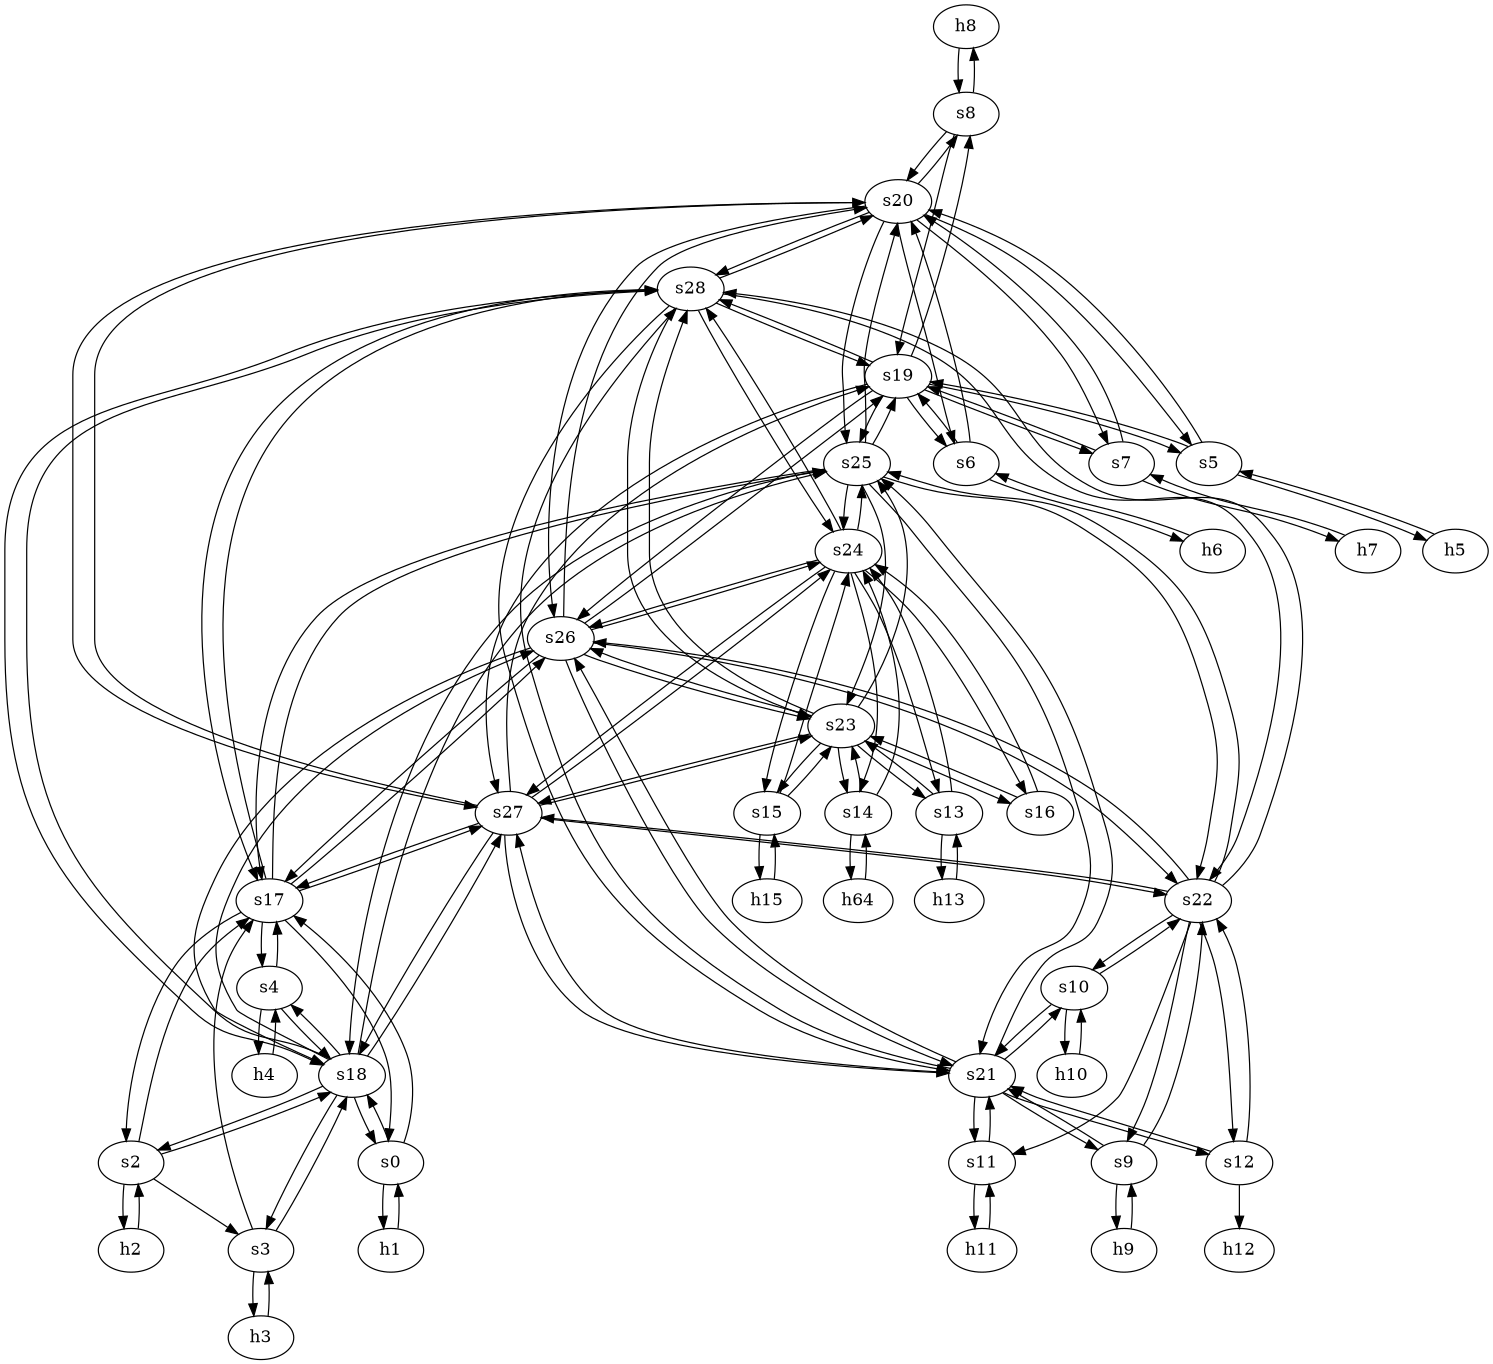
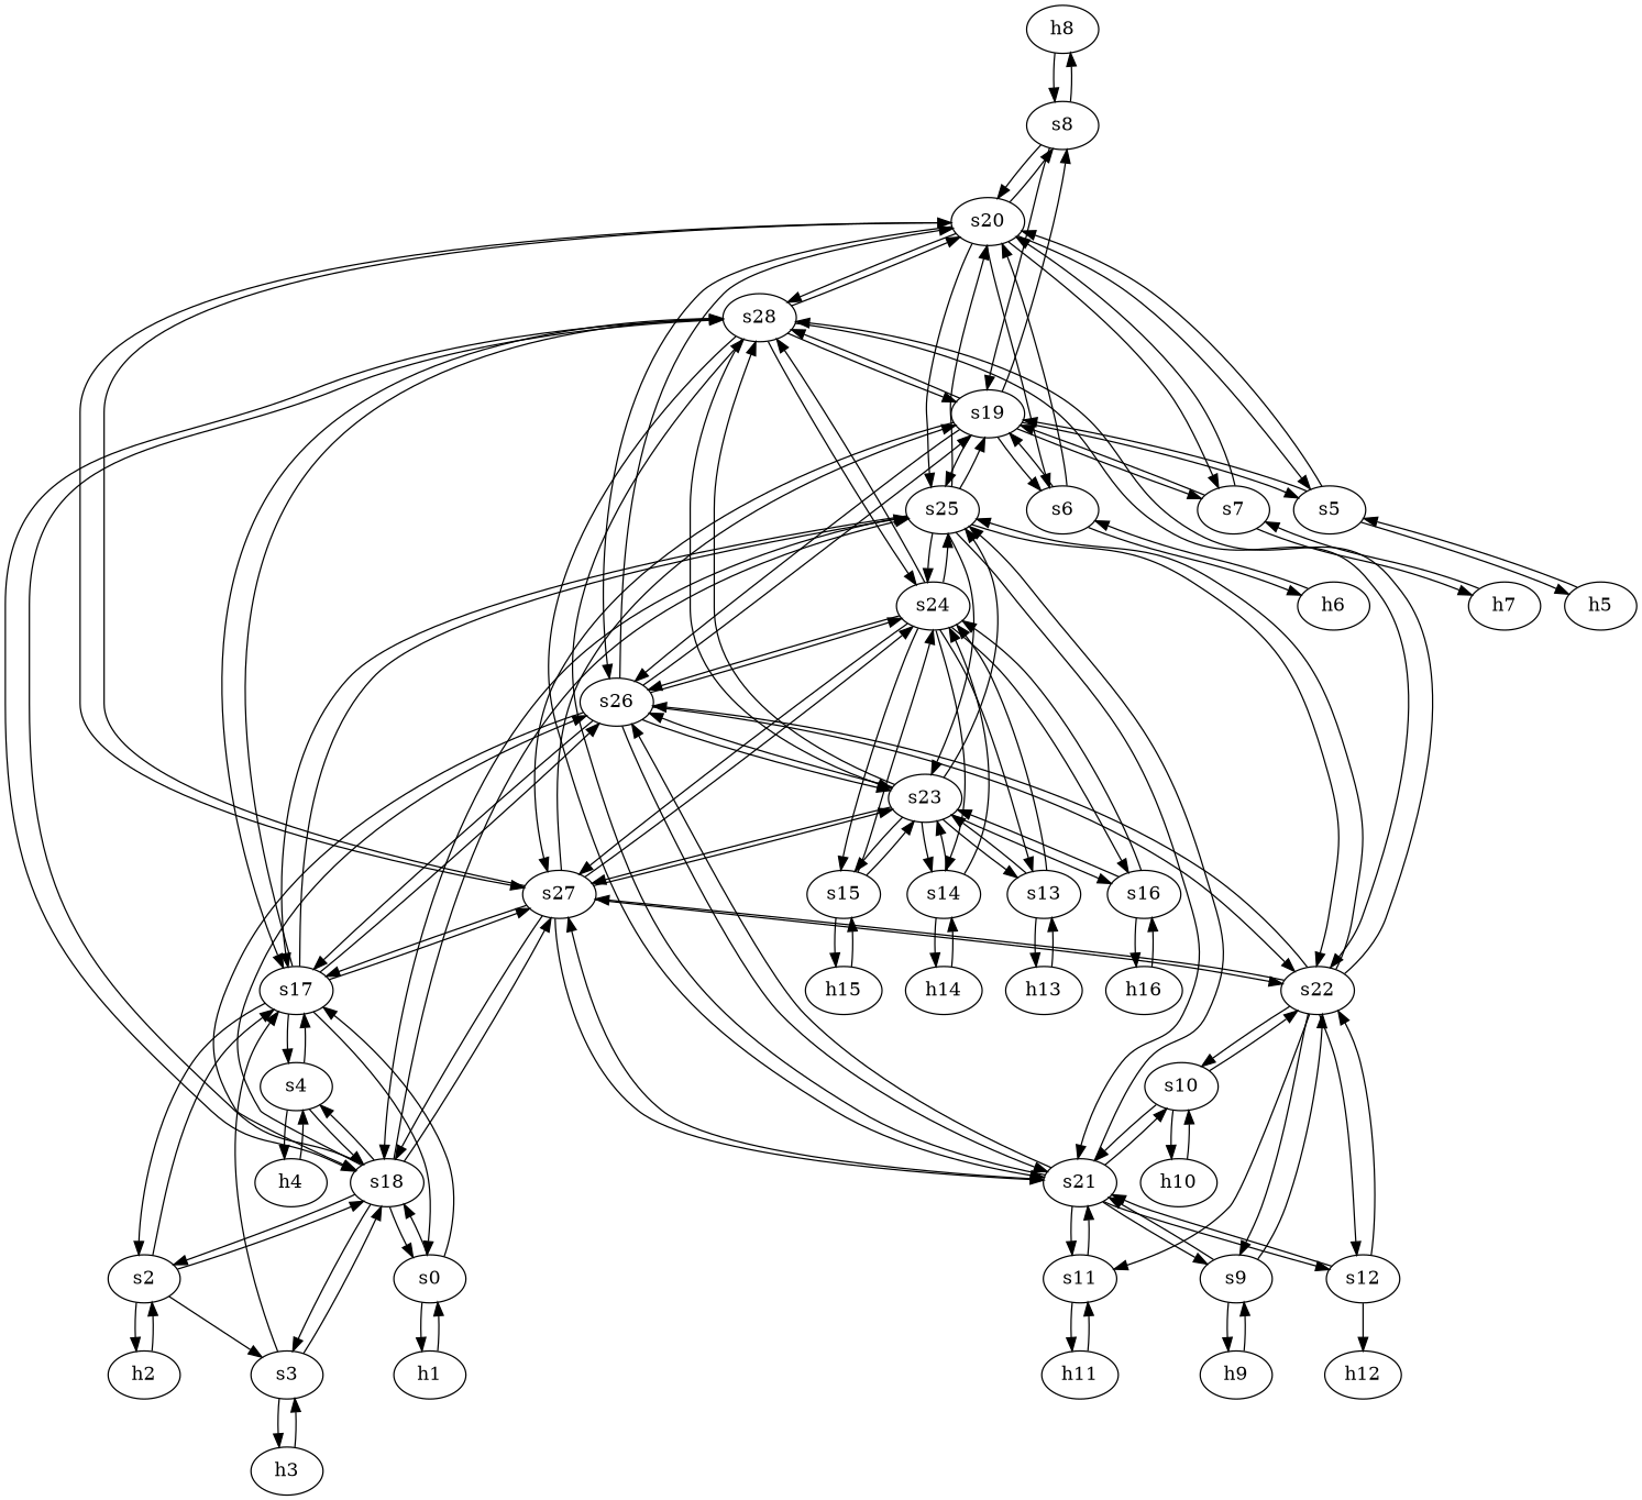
  strict digraph {
    node [type=switch]
    edge [capacity="10Gbps" cost=1 dst_port=0 src_port=0]
    h8 [ip="111.0.0.8" mac="0:0:0:0:0:8" type=host]
    s8 [level="edge"]
    s19 [level=aggregation]
    s20 [level=aggregation]
    s6 [level="edge"]
    s7 [level="edge"]
    s5 [level="edge"]
    s26 [level=core]
    s27 [level=core]
    s25 [level=core]
    s28 [level=core]
    h9 [ip="111.0.0.9" mac="0:0:0:0:0:9" type=host]
    s9 [level="edge"]
    s22 [level=aggregation]
    s21 [level=aggregation]
    s12 [level="edge"]
    s11 [level="edge"]
    s10 [level="edge"]
    h2 [ip="111.0.0.2" mac="0:0:0:0:0:2" type=host]
    s2 [level="edge"]
    s18 [level=aggregation]
    s17 [level=aggregation]
    s3 [level="edge"]
    n24 [label=s0 level="edge"]
    s4 [level="edge"]
    h3 [ip="111.0.0.3" mac="0:0:0:0:0:3" type=host]
    h1 [ip="111.0.0.1" mac="0:0:0:0:0:1" type=host]
    h6 [ip="111.0.0.6" mac="0:0:0:0:0:6" type=host]
    h7 [ip="111.0.0.7" mac="0:0:0:0:0:7" type=host]
    h4 [ip="111.0.0.4" mac="0:0:0:0:0:4" type=host]
    h5 [ip="111.0.0.5" mac="0:0:0:0:0:5" type=host]
    s23 [level=aggregation]
    s24 [level=aggregation]
    h12 [ip="111.0.0.12" mac="0:0:0:0:0:c" type=host]
    h11 [ip="111.0.0.11" mac="0:0:0:0:0:b" type=host]
    h10 [ip="111.0.0.10" mac="0:0:0:0:0:a" type=host]
    s13 [level="edge"]
    s16 [level="edge"]
    s15 [level="edge"]
    s14 [level="edge"]
    h13 [ip="111.0.0.13" mac="0:0:0:0:0:d" type=host]
+   h16 [ip="111.0.0.16" mac="0:0:0:0:0:10" type=host]
    h15 [ip="111.0.0.15" mac="0:0:0:0:0:f" type=host]
-   h14 [ip="111.0.0.14" mac="0:0:0:0:0:e" type=host label=h64]
+   h14 [ip="111.0.0.14" mac="0:0:0:0:0:e" type=host]
    h8 -> s8 [capacity="1Gbps" dst_port=2]
    s8 -> h8 [capacity="1Gbps" src_port=2]
    s8 -> s19 [dst_port=7]
    s8 -> s20 [dst_port=7 src_port=1]
    s19 -> s8 [src_port=7]
    s19 -> s6 [src_port=5]
    s19 -> s7 [src_port=6]
    s19 -> s5 [src_port=4]
    s19 -> s26 [dst_port=2 src_port=1]
    s19 -> s27 [dst_port=2 src_port=2]
    s19 -> s25 [dst_port=2]
    s19 -> s28 [dst_port=2 src_port=3]
    s20 -> s8 [dst_port=1 src_port=7]
    s20 -> s6 [dst_port=1 src_port=5]
    s20 -> s7 [dst_port=1 src_port=6]
    s20 -> s5 [dst_port=1 src_port=4]
    s20 -> s26 [dst_port=3 src_port=1]
    s20 -> s27 [dst_port=3 src_port=2]
    s20 -> s25 [dst_port=3]
    s20 -> s28 [dst_port=3 src_port=3]
    s6 -> s19 [dst_port=5]
    s6 -> s20 [dst_port=5 src_port=1]
    s6 -> h6 [capacity="1Gbps" src_port=2]
    s7 -> s19 [dst_port=6]
    s7 -> s20 [dst_port=6 src_port=1]
    s7 -> h7 [capacity="1Gbps" src_port=2]
    s5 -> s19 [dst_port=4]
    s5 -> s20 [dst_port=4 src_port=1]
    s5 -> h5 [capacity="1Gbps" src_port=2]
    s26 -> s19 [dst_port=1 src_port=2]
    s26 -> s20 [dst_port=1 src_port=3]
    s26 -> s22 [dst_port=1 src_port=5]
    s26 -> s21 [dst_port=1 src_port=4]
    s26 -> s18 [dst_port=1 src_port=1]
    s26 -> s17 [dst_port=1]
    s26 -> s23 [dst_port=1 src_port=6]
    s26 -> s24 [dst_port=1 src_port=7]
    s27 -> s19 [dst_port=2 src_port=2]
    s27 -> s20 [dst_port=2 src_port=3]
    s27 -> s22 [dst_port=2 src_port=5]
    s27 -> s21 [dst_port=2 src_port=4]
    s27 -> s18 [dst_port=2 src_port=1]
    s27 -> s17 [dst_port=2]
    s27 -> s23 [dst_port=2 src_port=6]
    s27 -> s24 [dst_port=2 src_port=7]
    s25 -> s19 [src_port=2]
    s25 -> s20 [src_port=3]
    s25 -> s22 [src_port=5]
    s25 -> s21 [src_port=4]
    s25 -> s18 [src_port=1]
    s25 -> s17
    s25 -> s23 [src_port=6]
    s25 -> s24 [src_port=7]
    s28 -> s19 [dst_port=3 src_port=2]
    s28 -> s20 [dst_port=3 src_port=3]
    s28 -> s22 [dst_port=3 src_port=5]
    s28 -> s21 [dst_port=3 src_port=4]
    s28 -> s18 [dst_port=3 src_port=1]
    s28 -> s17 [dst_port=3]
    s28 -> s23 [dst_port=3 src_port=6]
    s28 -> s24 [dst_port=3 src_port=7]
    h9 -> s9 [capacity="1Gbps" dst_port=2]
    s9 -> h9 [capacity="1Gbps" src_port=2]
    s9 -> s22 [dst_port=4 src_port=1]
    s9 -> s21 [dst_port=4]
    s22 -> s26 [dst_port=5 src_port=1]
    s22 -> s27 [dst_port=5 src_port=2]
    s22 -> s25 [dst_port=5]
    s22 -> s28 [dst_port=5 src_port=3]
    s22 -> s9 [dst_port=1 src_port=4]
    s22 -> s12 [dst_port=1 src_port=7]
    s22 -> s11 [dst_port=1 src_port=6]
    s22 -> s10 [dst_port=1 src_port=5]
    s21 -> s26 [dst_port=4 src_port=1]
    s21 -> s27 [dst_port=4 src_port=2]
    s21 -> s25 [dst_port=4]
    s21 -> s28 [dst_port=4 src_port=3]
    s21 -> s9 [src_port=4]
    s21 -> s12 [src_port=7]
    s21 -> s11 [src_port=6]
    s21 -> s10 [src_port=5]
    s12 -> s22 [dst_port=7 src_port=1]
    s12 -> s21 [dst_port=7]
    s12 -> h12 [capacity="1Gbps" src_port=2]
    s11 -> s21 [dst_port=6]
    s11 -> h11 [capacity="1Gbps" src_port=2]
    s10 -> s22 [dst_port=5 src_port=1]
    s10 -> s21 [dst_port=5]
    s10 -> h10 [capacity="1Gbps" src_port=2]
    h2 -> s2 [capacity="1Gbps" dst_port=2]
    s2 -> h2 [capacity="1Gbps" src_port=2]
    s2 -> s18 [dst_port=5 src_port=1]
    s2 -> s17 [dst_port=5]
    s2 -> s3 [src_port=6]
    s18 -> s26 [dst_port=1 src_port=1]
    s18 -> s27 [dst_port=1 src_port=2]
    s18 -> s25 [dst_port=1]
    s18 -> s28 [dst_port=1 src_port=3]
    s18 -> s2 [dst_port=1 src_port=5]
    s18 -> s3 [dst_port=1 src_port=6]
    s18 -> n24 [dst_port=1 src_port=4]
    s18 -> s4 [dst_port=1 src_port=7]
    s17 -> s26 [src_port=1]
    s17 -> s27 [src_port=2]
    s17 -> s25
    s17 -> s28 [src_port=3]
    s17 -> s2 [src_port=5]
    s17 -> n24 [src_port=4]
    s17 -> s4 [src_port=7]
    s3 -> s18 [dst_port=6 src_port=1]
    s3 -> s17 [dst_port=6]
    s3 -> h3 [capacity="1Gbps" src_port=2]
    n24 -> s18 [dst_port=4 src_port=1]
    n24 -> s17 [dst_port=4]
    n24 -> h1 [capacity="1Gbps" src_port=2]
    s4 -> s18 [dst_port=7 src_port=1]
    s4 -> s17 [dst_port=7]
    s4 -> h4 [capacity="1Gbps" src_port=2]
    h3 -> s3 [capacity="1Gbps" dst_port=2]
    h1 -> n24 [capacity="1Gbps" dst_port=2]
    h6 -> s6 [capacity="1Gbps" dst_port=2]
    h7 -> s7 [capacity="1Gbps" dst_port=2]
    h4 -> s4 [capacity="1Gbps" dst_port=2]
    h5 -> s5 [capacity="1Gbps" dst_port=2]
    s23 -> s26 [dst_port=6 src_port=1]
    s23 -> s27 [dst_port=6 src_port=2]
    s23 -> s25 [dst_port=6]
    s23 -> s28 [dst_port=6 src_port=3]
    s23 -> s13 [src_port=4]
    s23 -> s16 [src_port=7]
    s23 -> s15 [src_port=6]
    s23 -> s14 [src_port=5]
    s24 -> s26 [dst_port=7 src_port=1]
    s24 -> s27 [dst_port=7 src_port=2]
    s24 -> s25 [dst_port=7]
    s24 -> s28 [dst_port=7 src_port=3]
    s24 -> s13 [dst_port=1 src_port=4]
    s24 -> s16 [dst_port=1 src_port=7]
    s24 -> s15 [dst_port=1 src_port=6]
    s24 -> s14 [dst_port=1 src_port=5]
    h11 -> s11 [capacity="1Gbps" dst_port=2]
    h10 -> s10 [capacity="1Gbps" dst_port=2]
    s13 -> s23 [dst_port=4]
    s13 -> s24 [dst_port=4 src_port=1]
    s13 -> h13 [capacity="1Gbps" src_port=2]
    s16 -> s23 [dst_port=7]
    s16 -> s24 [dst_port=7 src_port=1]
+   s16 -> h16 [capacity="1Gbps" src_port=2]
    s15 -> s23 [dst_port=6]
    s15 -> s24 [dst_port=6 src_port=1]
    s15 -> h15 [capacity="1Gbps" src_port=2]
    s14 -> s23 [dst_port=5]
    s14 -> s24 [dst_port=5 src_port=1]
    s14 -> h14 [capacity="1Gbps" src_port=2]
    h13 -> s13 [capacity="1Gbps" dst_port=2]
+   h16 -> s16 [capacity="1Gbps" dst_port=2]
    h15 -> s15 [capacity="1Gbps" dst_port=2]
    h14 -> s14 [capacity="1Gbps" dst_port=2]
  }
